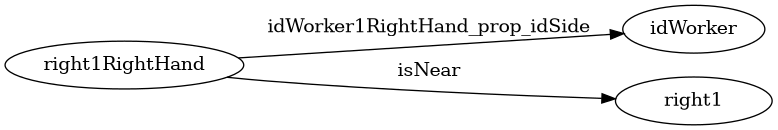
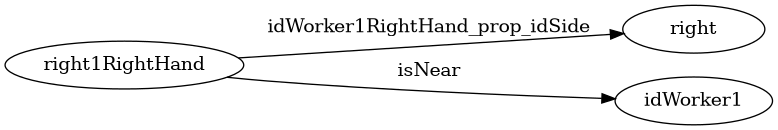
  strict digraph {
    rankdir=LR
    node [node_type=entity_node]
    n1 [label=right1RightHand]
-   right [node_type=property_node label=idWorker]
-   idWorker1 [label=right1]
+   right [node_type=property_node]
+   idWorker1
    n1 -> right [edge_type=property label=idWorker1RightHand_prop_idSide]
    n1 -> idWorker1 [edge_type=relationship label=isNear]
  }
